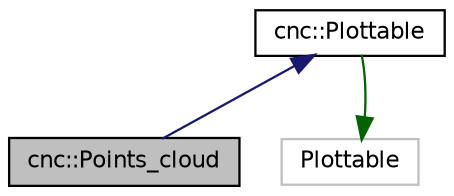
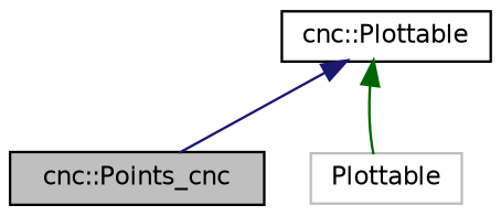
  digraph {
    node [color=black fillcolor=white fontname=Helvetica fontsize=10 shape=record style=filled]
    edge [dir=back fontname=Helvetica fontsize=10 labelfontname=Helvetica labelfontsize=10 style=solid]
-   n1 [fillcolor=grey75 fontcolor=black height=0.2 label="cnc::Points_cloud" width=0.4]
+   n1 [fillcolor=grey75 fontcolor=black height=0.2 label="cnc::Points_cnc" width=0.4]
    n2 [height=0.2 label="cnc::Plottable" width=0.4]
    n3 [color=grey75 height=0.2 label=Plottable width=0.4]
    n2 -> n1 [color=midnightblue]
-   n3 -> n2 [color=darkgreen]
+   n2 -> n3 [color=darkgreen]
  }
